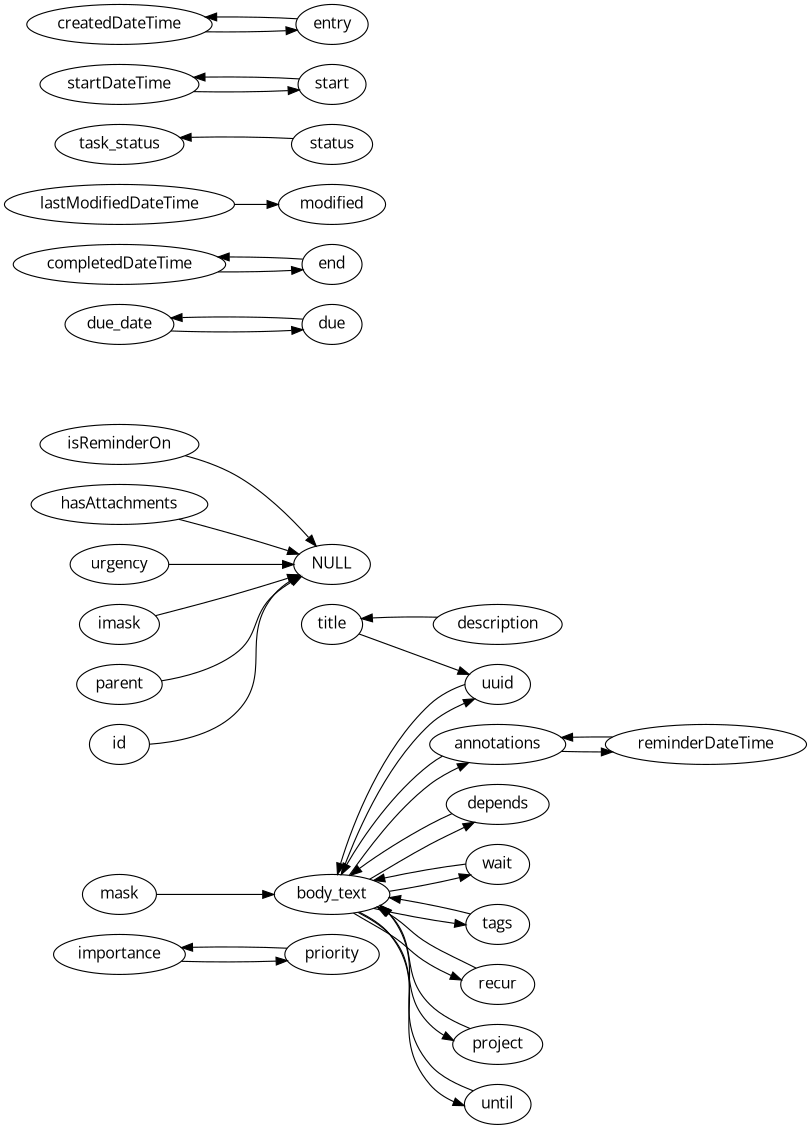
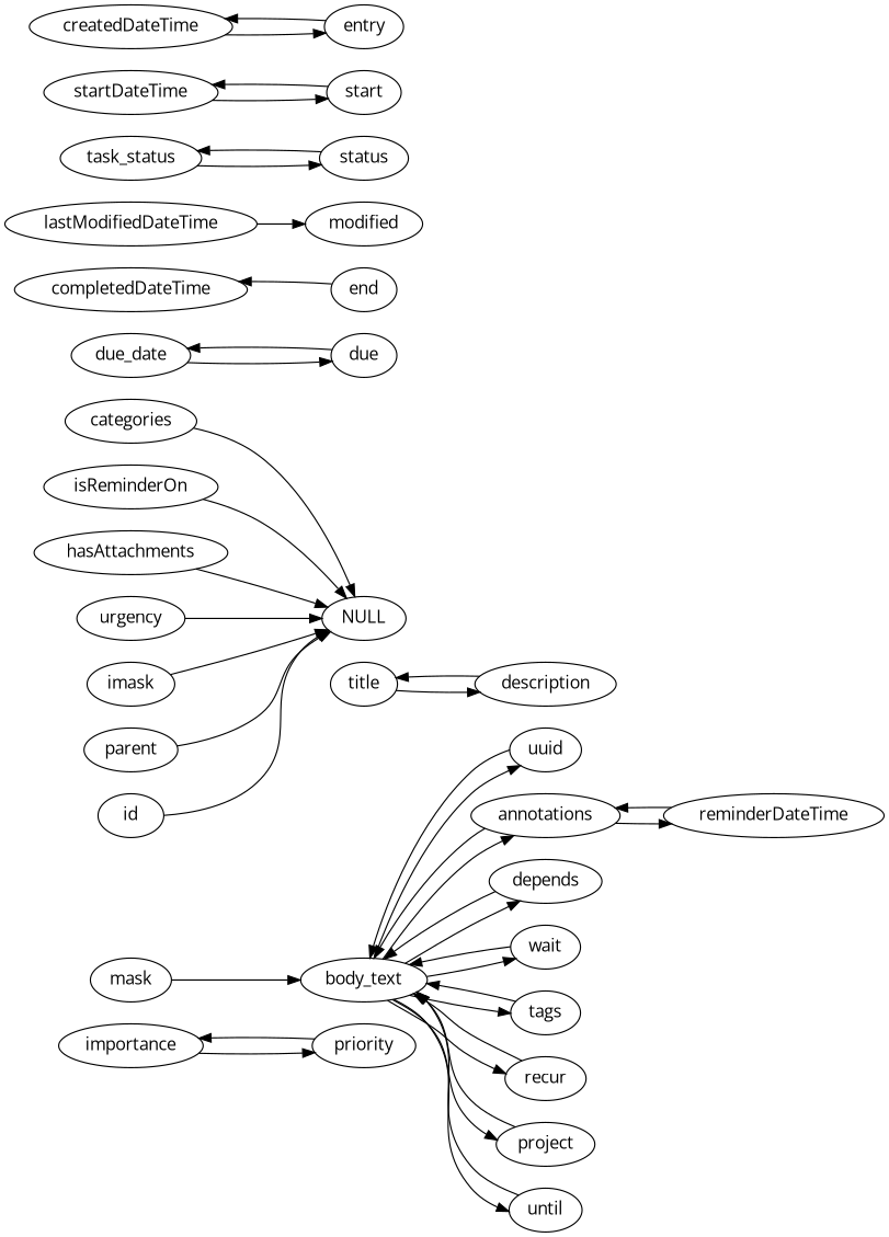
  digraph {
    fontname="Open Sans"
    rankdir=LR
    node [fontname="Open Sans"]
    edge [fontname="Open Sans"]
    importance
    priority
    body_text
    annotations
    depends
    uuid
    wait
    tags
    recur
    project
    until
    reminderDateTime
    title
    description
+   categories
    NULL
    due_date
    due
    completedDateTime
    end
    lastModifiedDateTime
    modified
    isReminderOn
    hasAttachments
    task_status
    status
    startDateTime
    start
    createdDateTime
    entry
    urgency
    mask
    imask
    parent
    id
    importance -> priority
    priority -> importance
    body_text -> annotations
    body_text -> depends
    body_text -> uuid
    body_text -> wait
    body_text -> tags
    body_text -> recur
    body_text -> project
    body_text -> until
    annotations -> body_text
    annotations -> reminderDateTime
    depends -> body_text
    uuid -> body_text
    wait -> body_text
    tags -> body_text
    recur -> body_text
    project -> body_text
    until -> body_text
    reminderDateTime -> annotations
-   title -> uuid
+   title -> description
    description -> title
+   categories -> NULL
    due_date -> due
    due -> due_date
-   completedDateTime -> end
    end -> completedDateTime
    lastModifiedDateTime -> modified
    isReminderOn -> NULL
    hasAttachments -> NULL
+   task_status -> status
    status -> task_status
    startDateTime -> start
    start -> startDateTime
    createdDateTime -> entry
    entry -> createdDateTime
    urgency -> NULL
    mask -> body_text
    imask -> NULL
    parent -> NULL
    id -> NULL
  }
